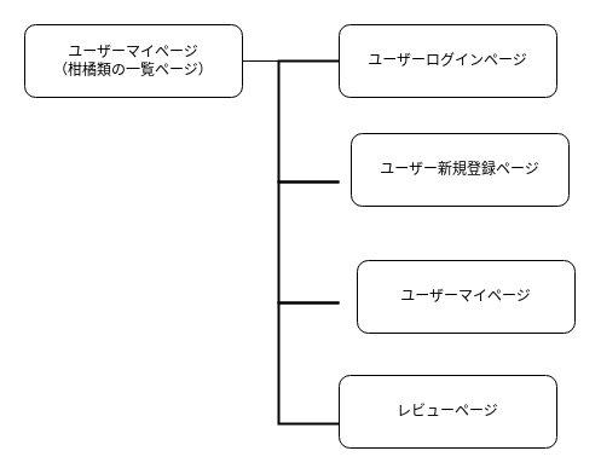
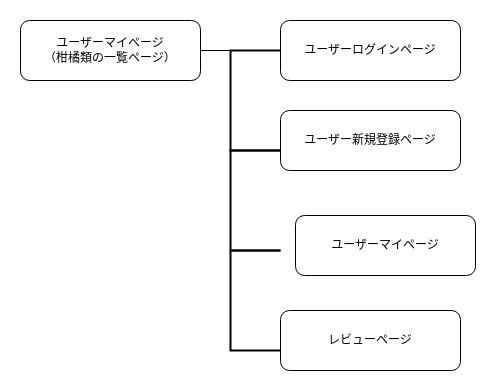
  <mxCell id="0" />
  <mxCell id="1" parent="0" />
  <mxCell id="2" value="&lt;span&gt;ユーザーマイページ&lt;/span&gt;&lt;br&gt;&lt;span&gt;（柑橘類の一覧ページ）&lt;/span&gt;" style="rounded=1;whiteSpace=wrap;html=1;" vertex="1" parent="1"><mxGeometry x="20" y="20" width="180" height="60" as="geometry" /></mxCell>
  <mxCell id="3" value="ユーザーログインページ" style="rounded=1;whiteSpace=wrap;html=1;" vertex="1" parent="1"><mxGeometry x="280" y="20" width="180" height="60" as="geometry" /></mxCell>
- <mxCell id="4" value="ユーザー新規登録ページ" style="rounded=1;whiteSpace=wrap;html=1;" vertex="1" parent="1"><mxGeometry x="290" y="110" width="180" height="60" as="geometry" /></mxCell>
+ <mxCell id="4" value="ユーザー新規登録ページ" style="rounded=1;whiteSpace=wrap;html=1;" vertex="1" parent="1"><mxGeometry x="280" y="110" width="180" height="60" as="geometry" /></mxCell>
  <mxCell id="5" value="ユーザーマイページ" style="rounded=1;whiteSpace=wrap;html=1;" vertex="1" parent="1"><mxGeometry x="295" y="215" width="180" height="60" as="geometry" /></mxCell>
  <mxCell id="6" value="レビューページ" style="rounded=1;whiteSpace=wrap;html=1;" vertex="1" parent="1"><mxGeometry x="280" y="310" width="180" height="60" as="geometry" /></mxCell>
  <mxCell id="7" value="" style="strokeWidth=2;html=1;shape=mxgraph.flowchart.annotation_1;align=left;pointerEvents=1;" vertex="1" parent="1"><mxGeometry x="230" y="250" width="50" height="100" as="geometry" /></mxCell>
  <mxCell id="8" value="" style="strokeWidth=2;html=1;shape=mxgraph.flowchart.annotation_1;align=left;pointerEvents=1;" vertex="1" parent="1"><mxGeometry x="230" y="150" width="50" height="100" as="geometry" /></mxCell>
  <mxCell id="9" value="" style="strokeWidth=2;html=1;shape=mxgraph.flowchart.annotation_1;align=left;pointerEvents=1;" vertex="1" parent="1"><mxGeometry x="230" y="50" width="50" height="100" as="geometry" /></mxCell>
  <mxCell id="10" value="" style="endArrow=none;html=1;entryX=1;entryY=0;entryDx=0;entryDy=0;entryPerimeter=0;" edge="1" parent="1" target="9"><mxGeometry width="50" height="50" relative="1" as="geometry"><mxPoint x="200" y="50" as="sourcePoint" /><mxPoint x="250" y="0" as="targetPoint" /></mxGeometry></mxCell>
